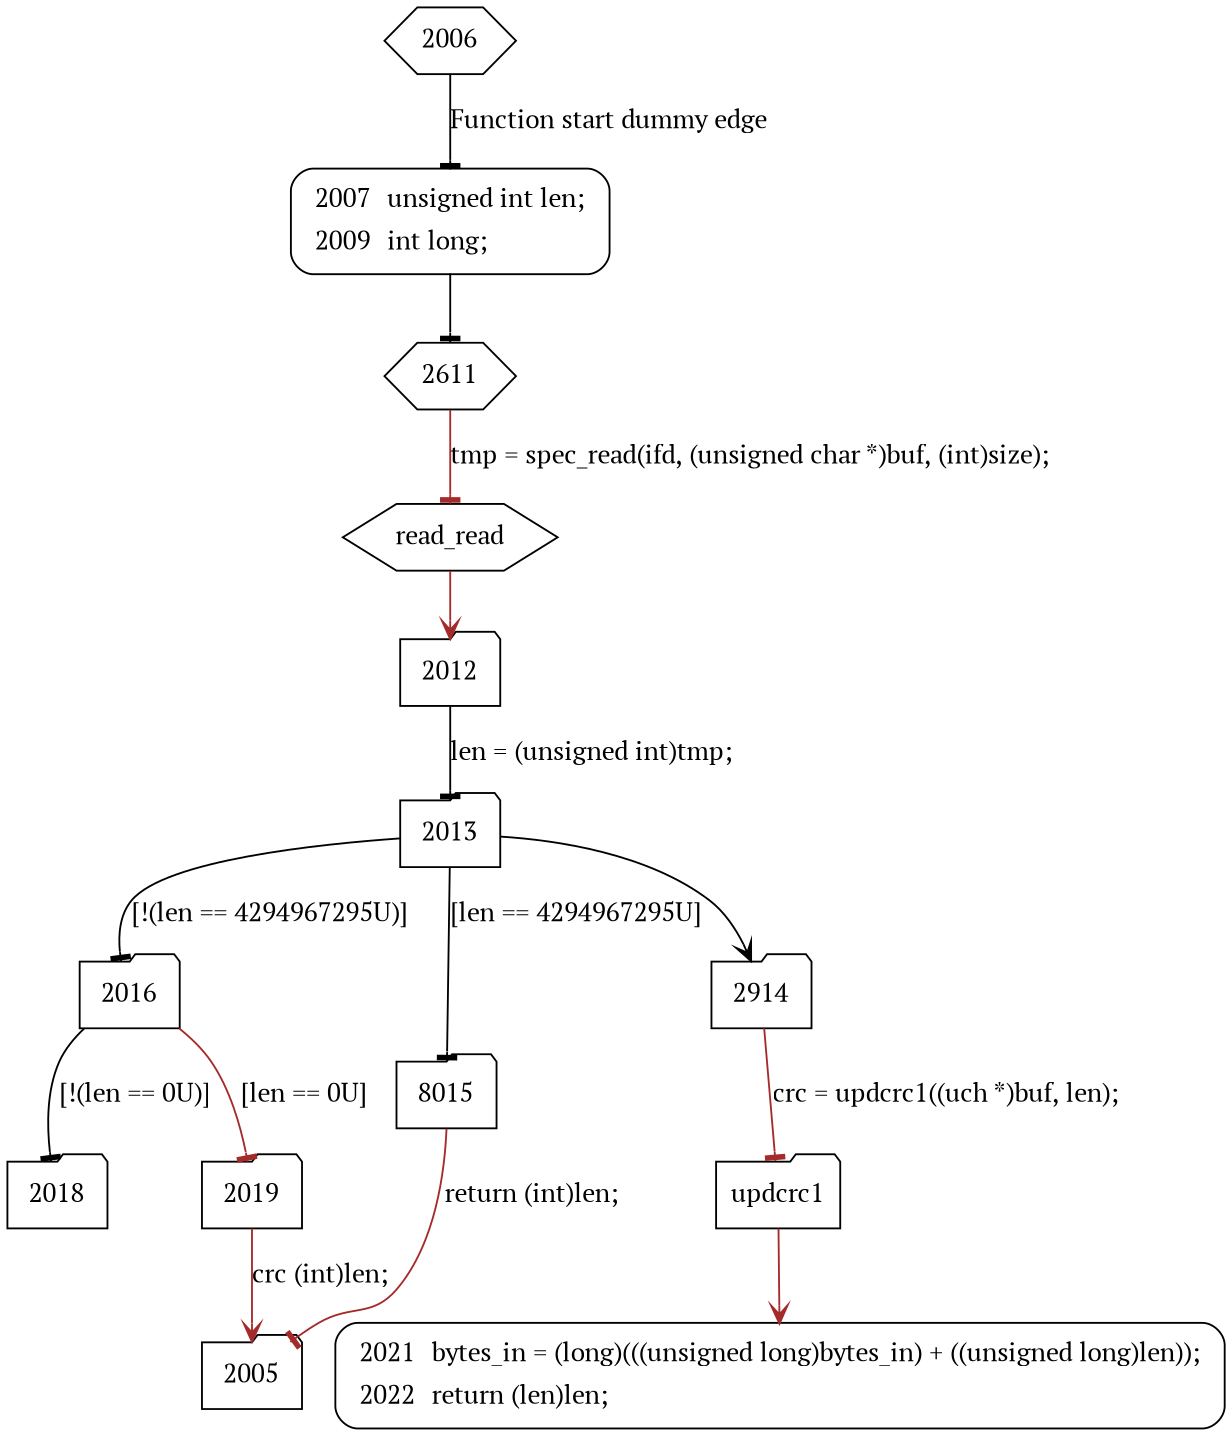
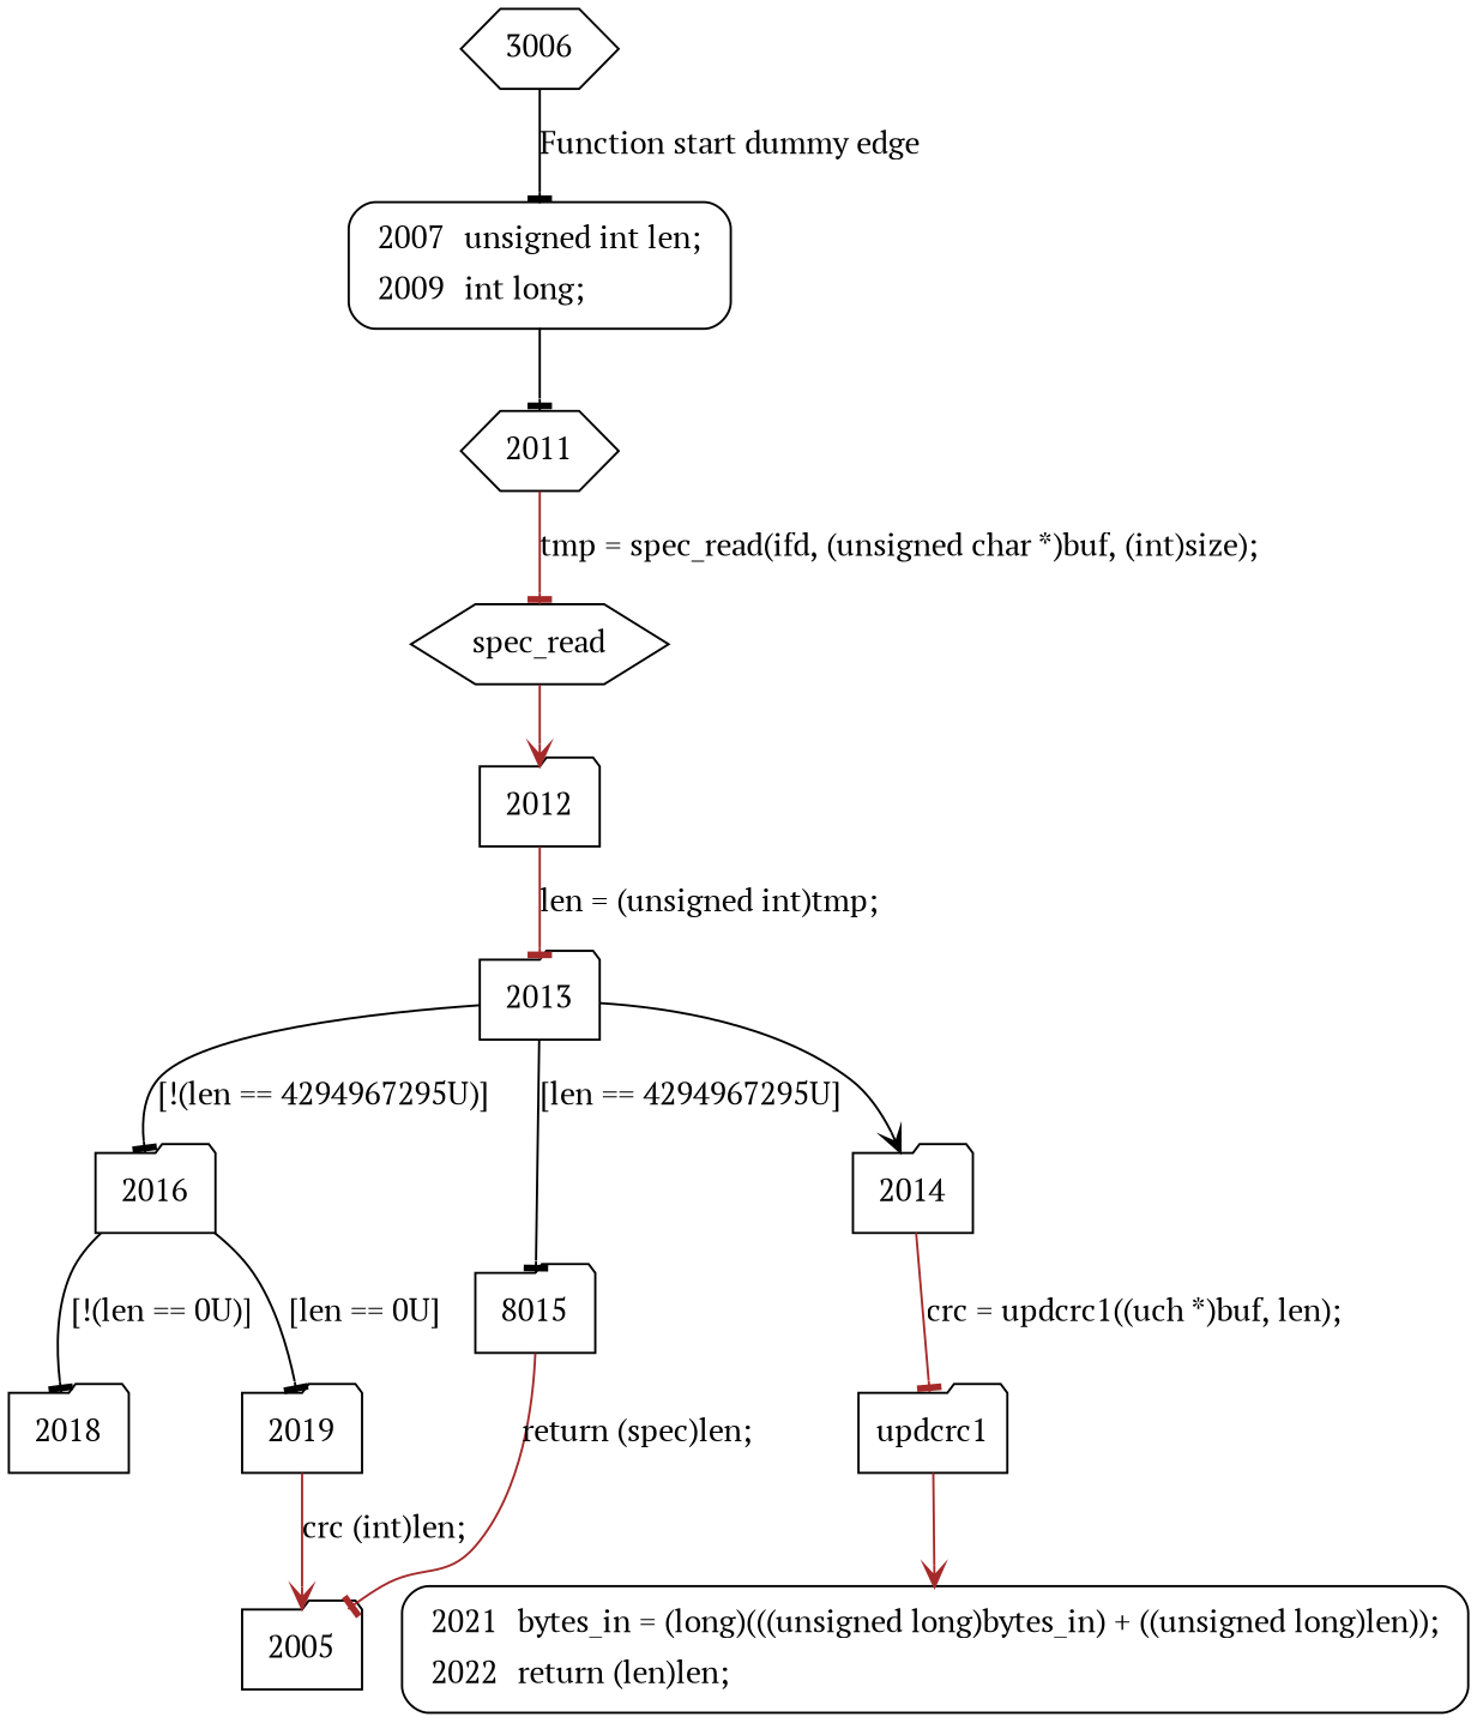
  digraph {
    fontname="PT Serif"
    node [fontname="PT Serif" shape=folder]
    edge [arrowhead=tee color=black fontname="PT Serif"]
-   2006 [shape=hexagon]
+   2006 [shape=hexagon label=3006]
    n2 [fillcolor=white label=<<table border="0" cellborder="0" cellpadding="3" bgcolor="white"><tr><td align="right">2007</td><td align="left">unsigned int len;</td></tr><tr><td align="right">2009</td><td align="left">int long;</td></tr></table>> penwidth=1 shape=Mrecord style="filled,bold"]
-   2011 [shape=hexagon label=2611]
-   n4 [label=read_read shape=hexagon]
+   2011 [shape=hexagon]
+   n4 [label=spec_read shape=hexagon]
    2012
    2013
    2016
    n8 [label=8015]
-   2014 [label=2914]
+   2014
    2018
    2019
    2005
    n13 [label=updcrc1]
    n14 [fillcolor=white label=<<table border="0" cellborder="0" cellpadding="3" bgcolor="white"><tr><td align="right">2021</td><td align="left">bytes_in = (long)(((unsigned long)bytes_in) + ((unsigned long)len));</td></tr><tr><td align="right">2022</td><td align="left">return (len)len;</td></tr></table>> penwidth=1 shape=Mrecord style="filled,bold"]
    2006 -> n2 [label="Function start dummy edge"]
    n2 -> 2011
    2011 -> n4 [color=brown label="tmp = spec_read(ifd, (unsigned char *)buf, (int)size);"]
    n4 -> 2012 [arrowhead=vee color=brown]
-   2012 -> 2013 [label="len = (unsigned int)tmp;"]
+   2012 -> 2013 [color=brown label="len = (unsigned int)tmp;"]
    2013 -> 2016 [label="[!(len == 4294967295U)]"]
    2013 -> n8 [label="[len == 4294967295U]"]
    2013 -> 2014 [arrowhead=vee]
    2016 -> 2018 [label="[!(len == 0U)]"]
-   2016 -> 2019 [color=brown label="[len == 0U]"]
-   n8 -> 2005 [color=brown label="return (int)len;"]
+   2016 -> 2019 [label="[len == 0U]"]
+   n8 -> 2005 [color=brown label="return (spec)len;"]
    2014 -> n13 [color=brown label="crc = updcrc1((uch *)buf, len);"]
    2019 -> 2005 [arrowhead=vee color=brown label="crc (int)len;"]
    n13 -> n14 [arrowhead=vee color=brown]
  }
